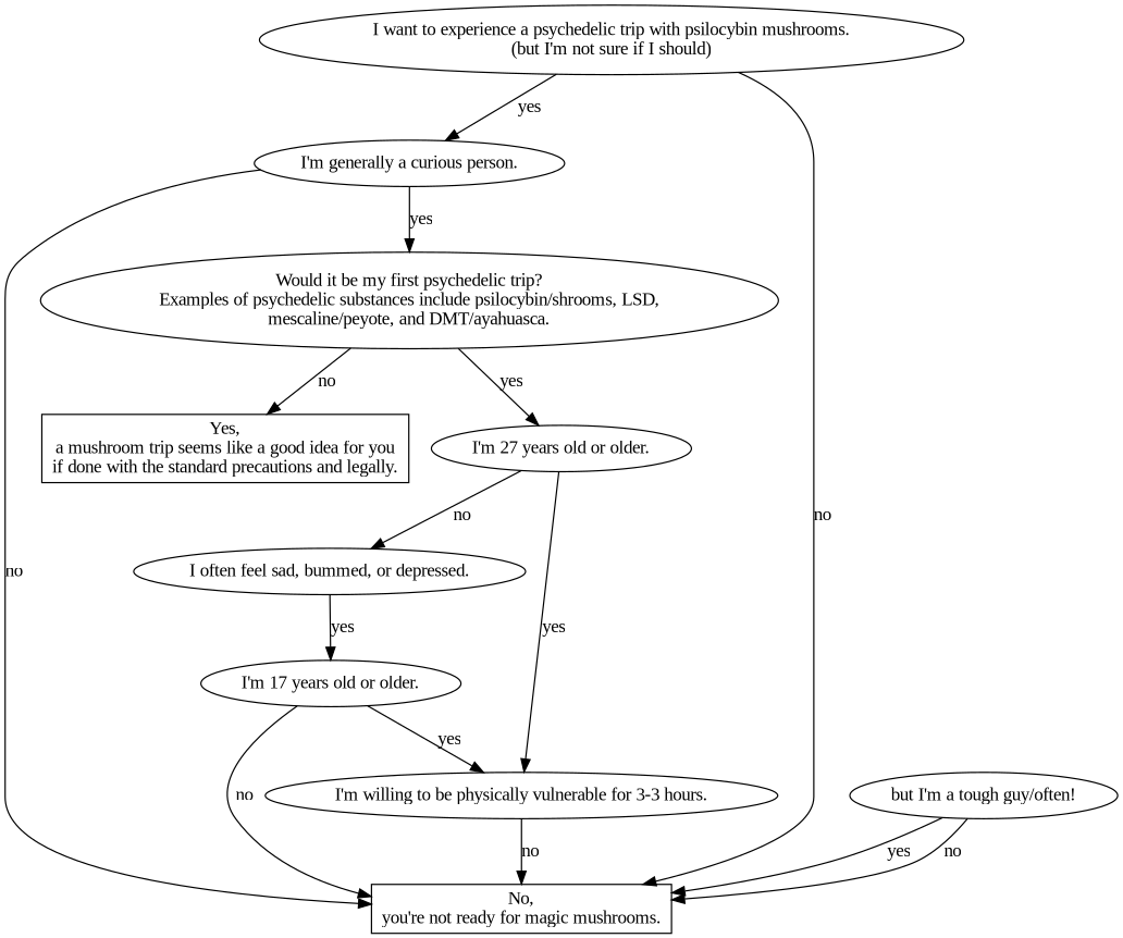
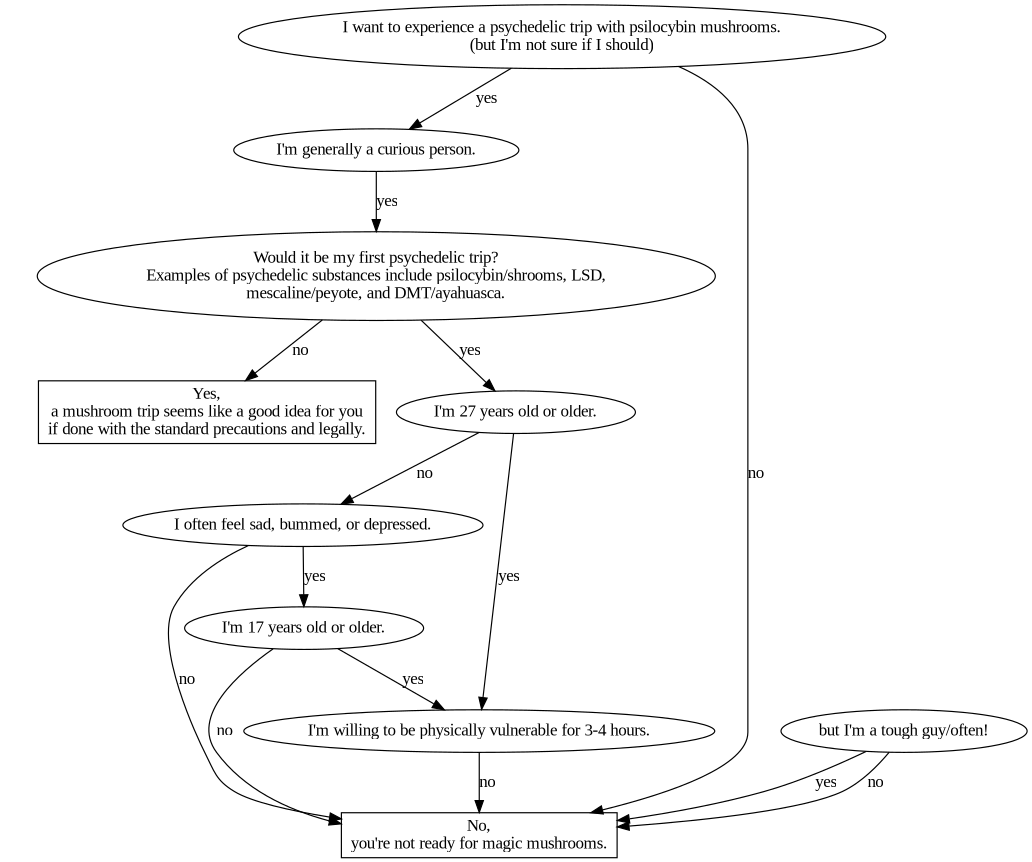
  digraph {
    fontname="Liberation Serif"
    rankdir=TB
    node [fontname="Liberation Serif"]
    edge [fontname="Liberation Serif"]
    n1 [label="I want to experience a psychedelic trip with psilocybin mushrooms.\n(but I'm not sure if I should)"]
    n2 [label="I'm generally a curious person."]
    n3 [label="No,\nyou're not ready for magic mushrooms." shape=box]
    n4 [label="Would it be my first psychedelic trip?\nExamples of psychedelic substances include psilocybin/shrooms, LSD,\nmescaline/peyote, and DMT/ayahuasca."]
    n5 [label="Yes,\na mushroom trip seems like a good idea for you\nif done with the standard precautions and legally." shape=box]
    n6 [label="I'm 27 years old or older."]
    n7 [label="I often feel sad, bummed, or depressed."]
-   n8 [label="I'm willing to be physically vulnerable for 3-3 hours."]
+   n8 [label="I'm willing to be physically vulnerable for 3-4 hours."]
    n9 [label="I'm 17 years old or older."]
    n10 [label="but I'm a tough guy/often!"]
    n1 -> n2 [label=yes]
    n1 -> n3 [label=no]
-   n2 -> n3 [label=no]
+   n7 -> n3 [label=no]
    n2 -> n4 [label=yes]
    n4 -> n5 [label=no]
    n4 -> n6 [label=yes]
    n6 -> n7 [label=no]
    n6 -> n8 [label=yes]
    n7 -> n9 [label=yes]
    n8 -> n3 [label=no]
    n9 -> n3 [label=no]
    n9 -> n8 [label=yes]
    n10 -> n3 [label=yes]
    n10 -> n3 [label=no]
  }
